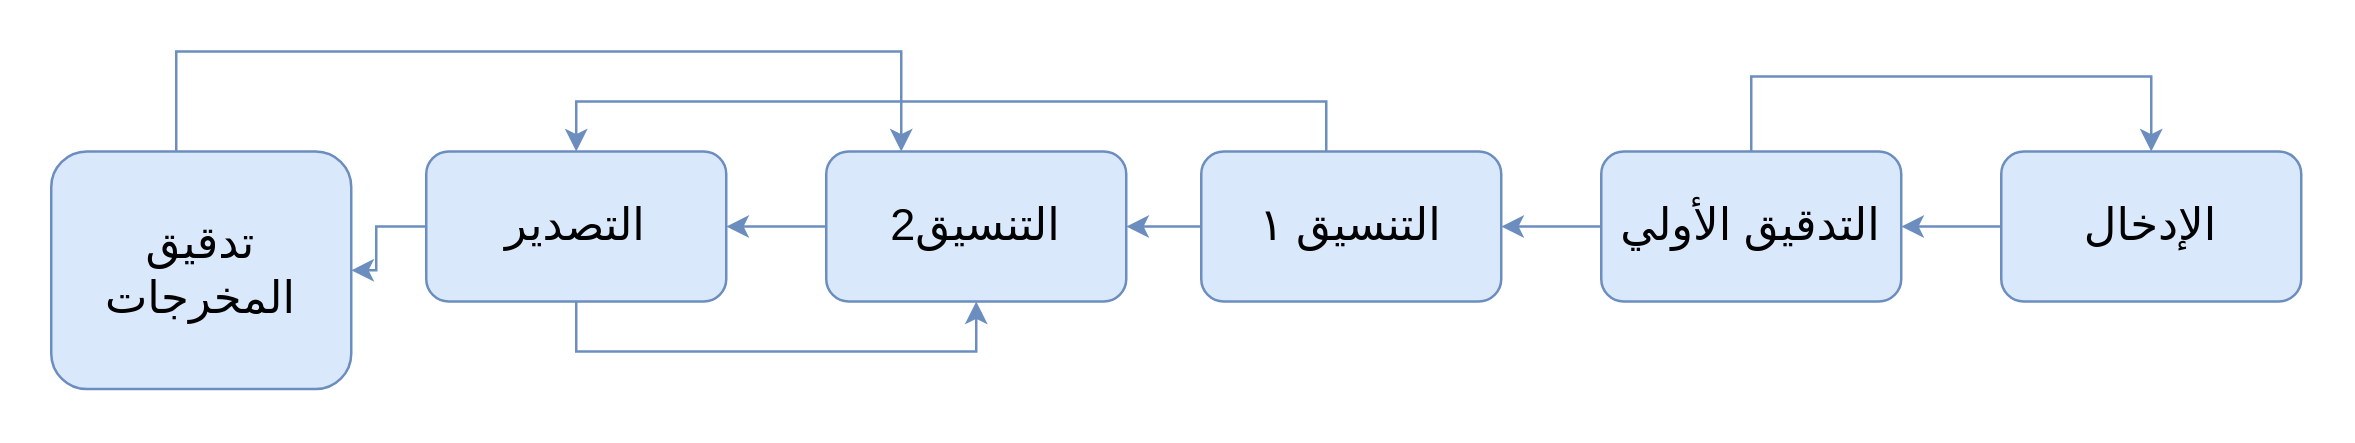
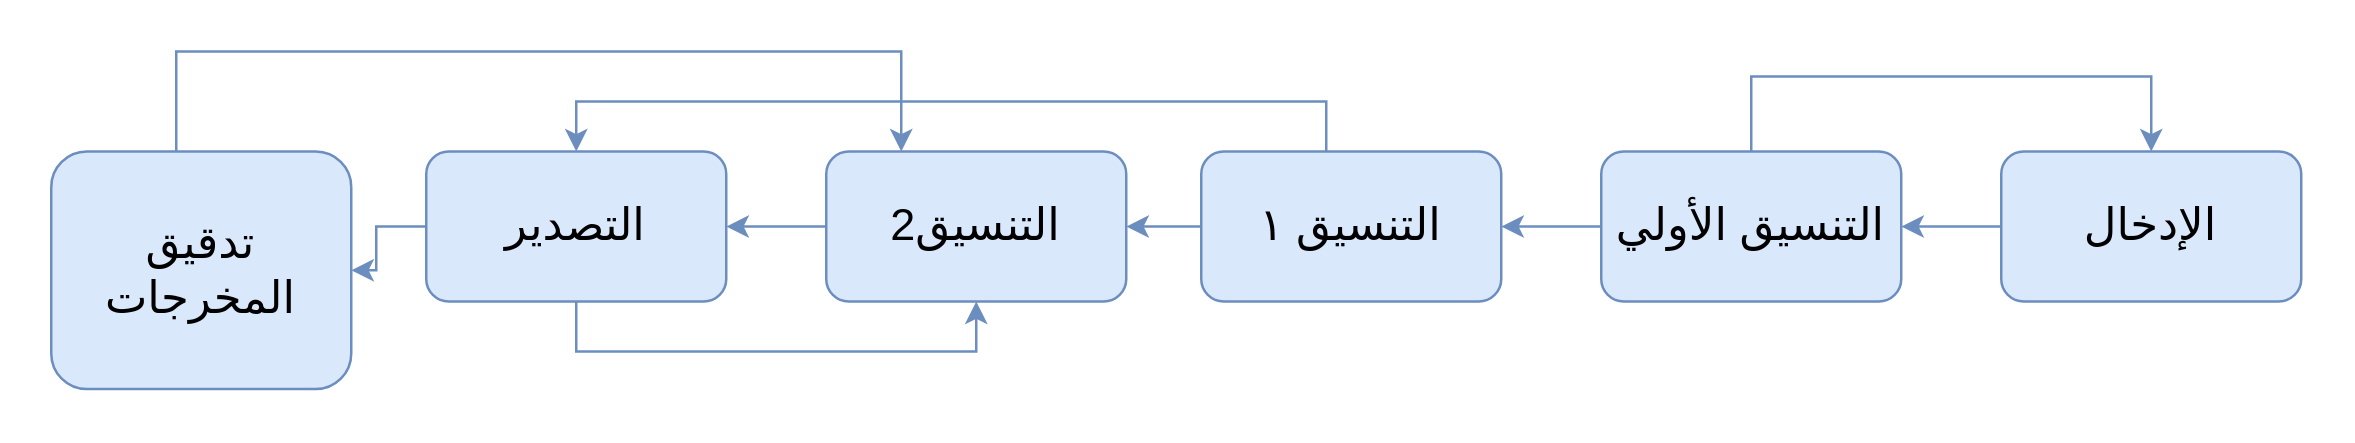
  <mxCell id="0" />
  <mxCell id="1" parent="0" />
  <mxCell id="2" value="" style="edgeStyle=orthogonalEdgeStyle;rounded=0;orthogonalLoop=1;jettySize=auto;html=1;fontSize=18;fillColor=#dae8fc;strokeColor=#6c8ebf;" edge="1" parent="1" source="3" target="6"><mxGeometry relative="1" as="geometry" /></mxCell>
  <mxCell id="3" value="الإدخال" style="rounded=1;whiteSpace=wrap;html=1;fontSize=18;fillColor=#dae8fc;strokeColor=#6c8ebf;" vertex="1" parent="1"><mxGeometry x="800" y="60" width="120" height="60" as="geometry" /></mxCell>
  <mxCell id="4" value="" style="edgeStyle=orthogonalEdgeStyle;rounded=0;orthogonalLoop=1;jettySize=auto;html=1;fontSize=18;fillColor=#dae8fc;strokeColor=#6c8ebf;" edge="1" parent="1" source="6" target="9"><mxGeometry relative="1" as="geometry" /></mxCell>
  <mxCell id="5" style="edgeStyle=orthogonalEdgeStyle;rounded=0;orthogonalLoop=1;jettySize=auto;html=1;entryX=0.5;entryY=0;entryDx=0;entryDy=0;fontSize=18;fillColor=#dae8fc;strokeColor=#6c8ebf;" edge="1" parent="1" source="6" target="3"><mxGeometry relative="1" as="geometry"><Array as="points"><mxPoint x="700" y="30" /><mxPoint x="860" y="30" /></Array></mxGeometry></mxCell>
- <mxCell id="6" value="التدقيق الأولي" style="rounded=1;whiteSpace=wrap;html=1;fontSize=18;fillColor=#dae8fc;strokeColor=#6c8ebf;" vertex="1" parent="1"><mxGeometry x="640" y="60" width="120" height="60" as="geometry" /></mxCell>
+ <mxCell id="6" value="التنسيق الأولي" style="rounded=1;whiteSpace=wrap;html=1;fontSize=18;fillColor=#dae8fc;strokeColor=#6c8ebf;" vertex="1" parent="1"><mxGeometry x="640" y="60" width="120" height="60" as="geometry" /></mxCell>
  <mxCell id="7" value="" style="edgeStyle=orthogonalEdgeStyle;rounded=0;orthogonalLoop=1;jettySize=auto;html=1;fontSize=18;fillColor=#dae8fc;strokeColor=#6c8ebf;" edge="1" parent="1" source="9" target="11"><mxGeometry relative="1" as="geometry" /></mxCell>
  <mxCell id="8" style="edgeStyle=orthogonalEdgeStyle;rounded=0;orthogonalLoop=1;jettySize=auto;html=1;entryX=0.5;entryY=0;entryDx=0;entryDy=0;fontSize=18;fillColor=#dae8fc;strokeColor=#6c8ebf;" edge="1" parent="1" source="9" target="14"><mxGeometry relative="1" as="geometry"><Array as="points"><mxPoint x="530" y="40" /><mxPoint x="230" y="40" /></Array></mxGeometry></mxCell>
  <mxCell id="9" value="التنسيق ١" style="rounded=1;whiteSpace=wrap;html=1;fontSize=18;fillColor=#dae8fc;strokeColor=#6c8ebf;" vertex="1" parent="1"><mxGeometry x="480" y="60" width="120" height="60" as="geometry" /></mxCell>
  <mxCell id="10" value="" style="edgeStyle=orthogonalEdgeStyle;rounded=0;orthogonalLoop=1;jettySize=auto;html=1;fontSize=18;fillColor=#dae8fc;strokeColor=#6c8ebf;" edge="1" parent="1" source="11" target="14"><mxGeometry relative="1" as="geometry" /></mxCell>
  <mxCell id="11" value="التنسيق2" style="rounded=1;whiteSpace=wrap;html=1;fontSize=18;fillColor=#dae8fc;strokeColor=#6c8ebf;" vertex="1" parent="1"><mxGeometry x="330" y="60" width="120" height="60" as="geometry" /></mxCell>
  <mxCell id="12" value="" style="edgeStyle=orthogonalEdgeStyle;rounded=0;orthogonalLoop=1;jettySize=auto;html=1;fontSize=18;fillColor=#dae8fc;strokeColor=#6c8ebf;" edge="1" parent="1" source="14" target="16"><mxGeometry relative="1" as="geometry" /></mxCell>
  <mxCell id="13" style="edgeStyle=orthogonalEdgeStyle;rounded=0;orthogonalLoop=1;jettySize=auto;html=1;entryX=0.5;entryY=1;entryDx=0;entryDy=0;fontSize=18;fillColor=#dae8fc;strokeColor=#6c8ebf;" edge="1" parent="1" source="14" target="11"><mxGeometry relative="1" as="geometry"><Array as="points"><mxPoint x="230" y="140" /><mxPoint x="390" y="140" /></Array></mxGeometry></mxCell>
  <mxCell id="14" value="التصدير" style="rounded=1;whiteSpace=wrap;html=1;fontSize=18;fillColor=#dae8fc;strokeColor=#6c8ebf;" vertex="1" parent="1"><mxGeometry x="170" y="60" width="120" height="60" as="geometry" /></mxCell>
  <mxCell id="15" style="edgeStyle=orthogonalEdgeStyle;rounded=0;orthogonalLoop=1;jettySize=auto;html=1;entryX=0.25;entryY=0;entryDx=0;entryDy=0;fontSize=18;fillColor=#dae8fc;strokeColor=#6c8ebf;" edge="1" parent="1" source="16" target="11"><mxGeometry relative="1" as="geometry"><Array as="points"><mxPoint x="70" y="20" /><mxPoint x="360" y="20" /></Array></mxGeometry></mxCell>
  <mxCell id="16" value="تدقيق المخرجات" style="rounded=1;whiteSpace=wrap;html=1;fontSize=18;fillColor=#dae8fc;strokeColor=#6c8ebf;" vertex="1" parent="1"><mxGeometry x="20" y="60" width="120" height="95" as="geometry" /></mxCell>
